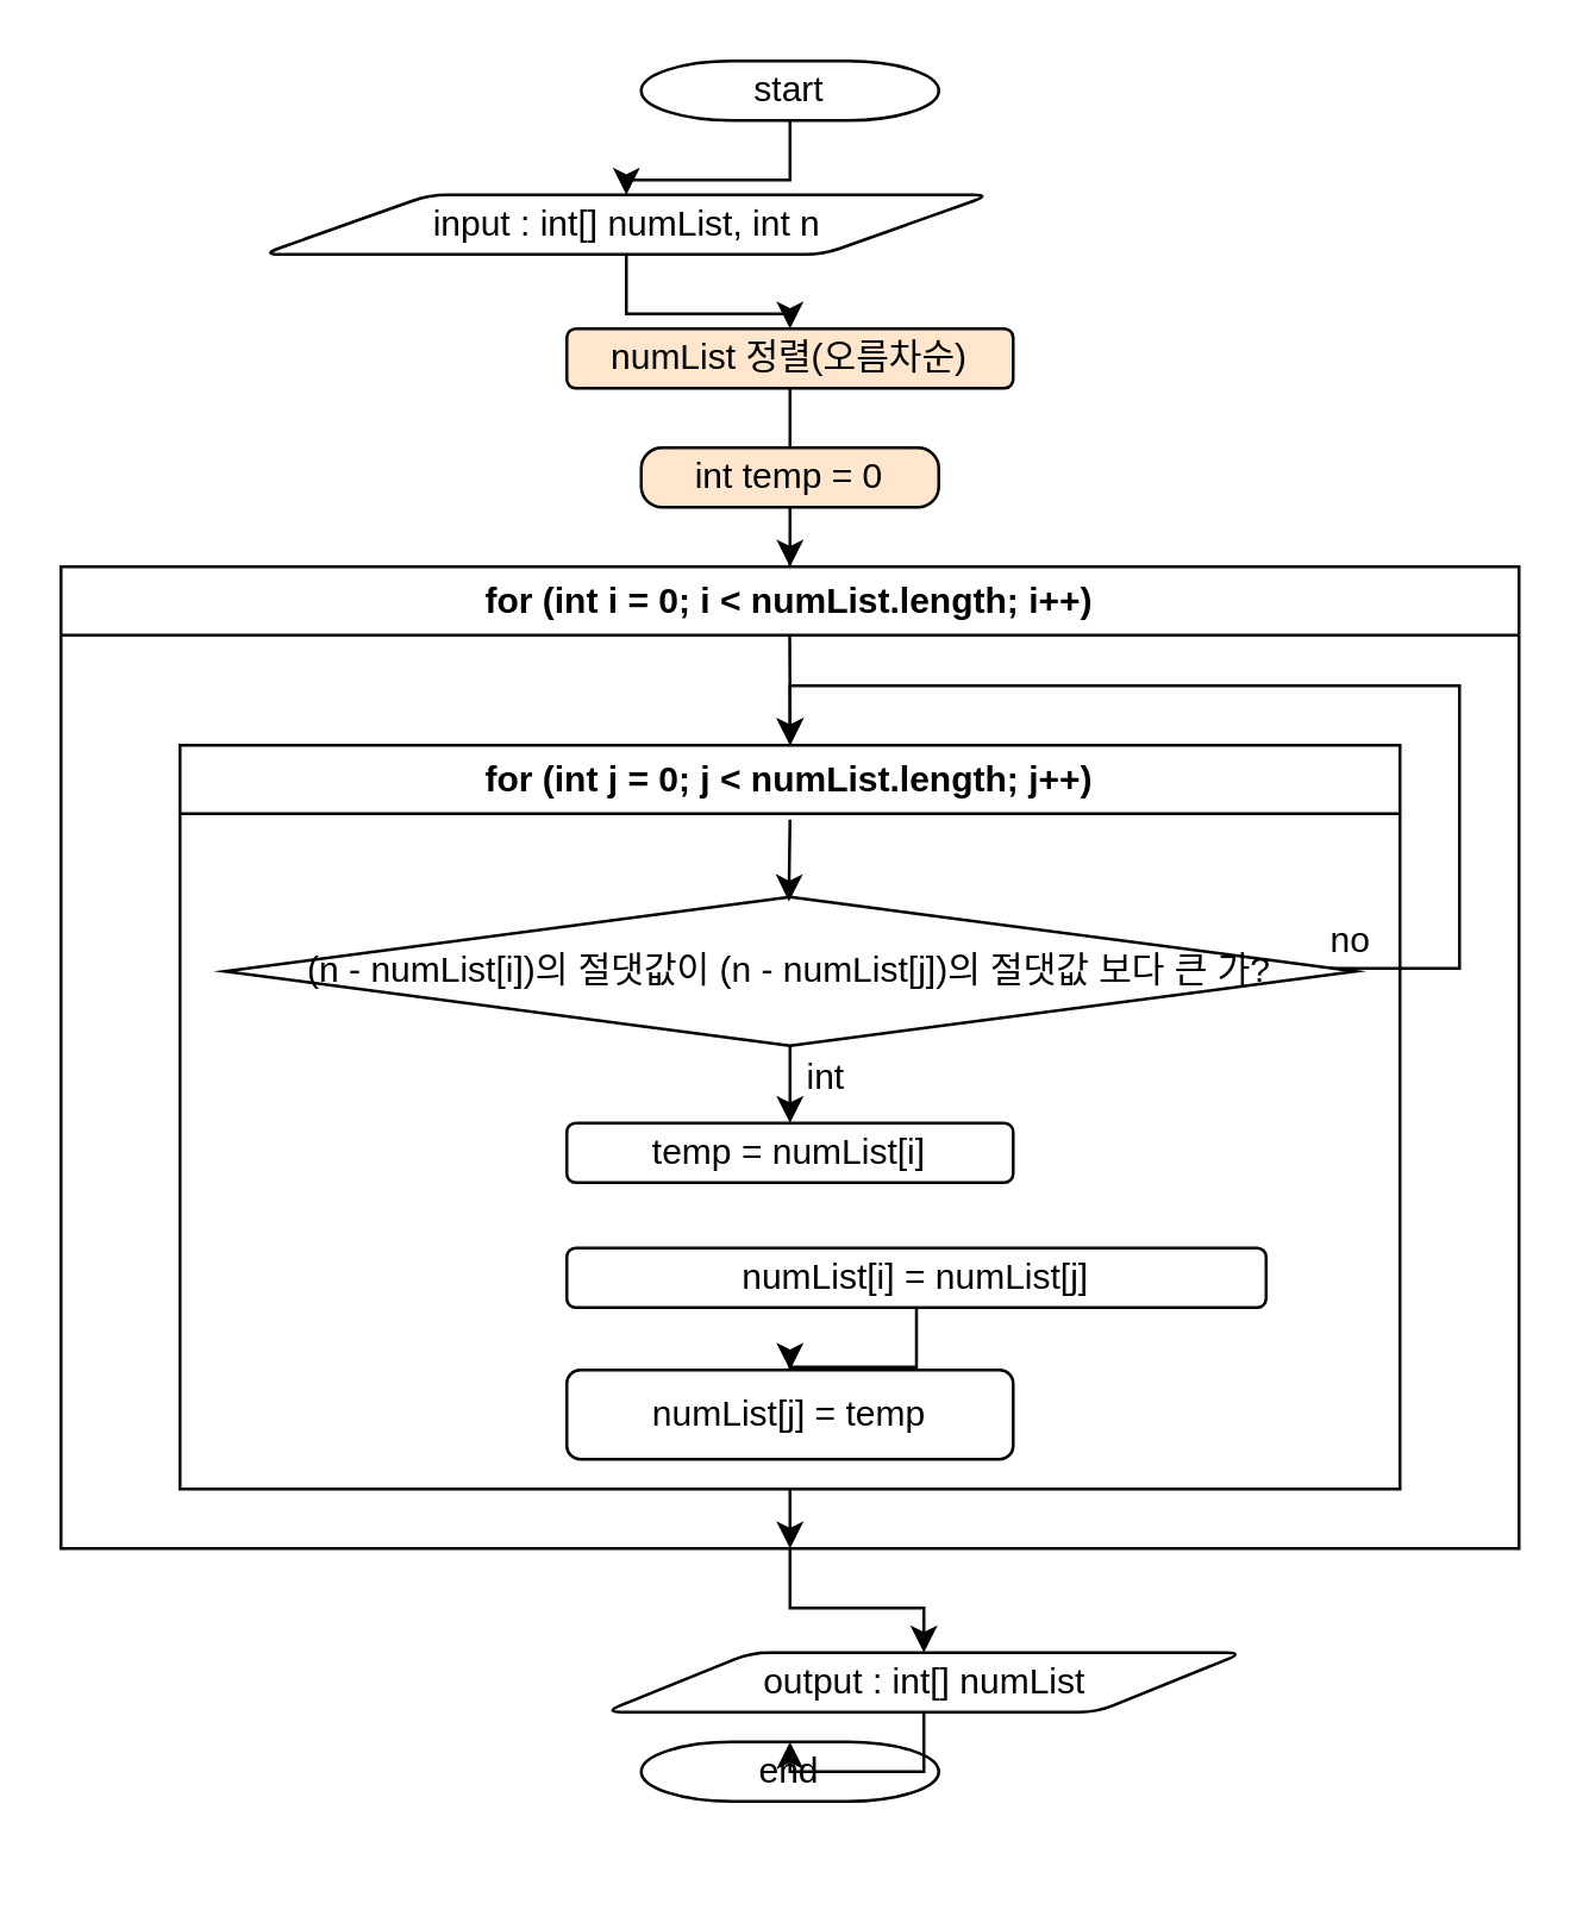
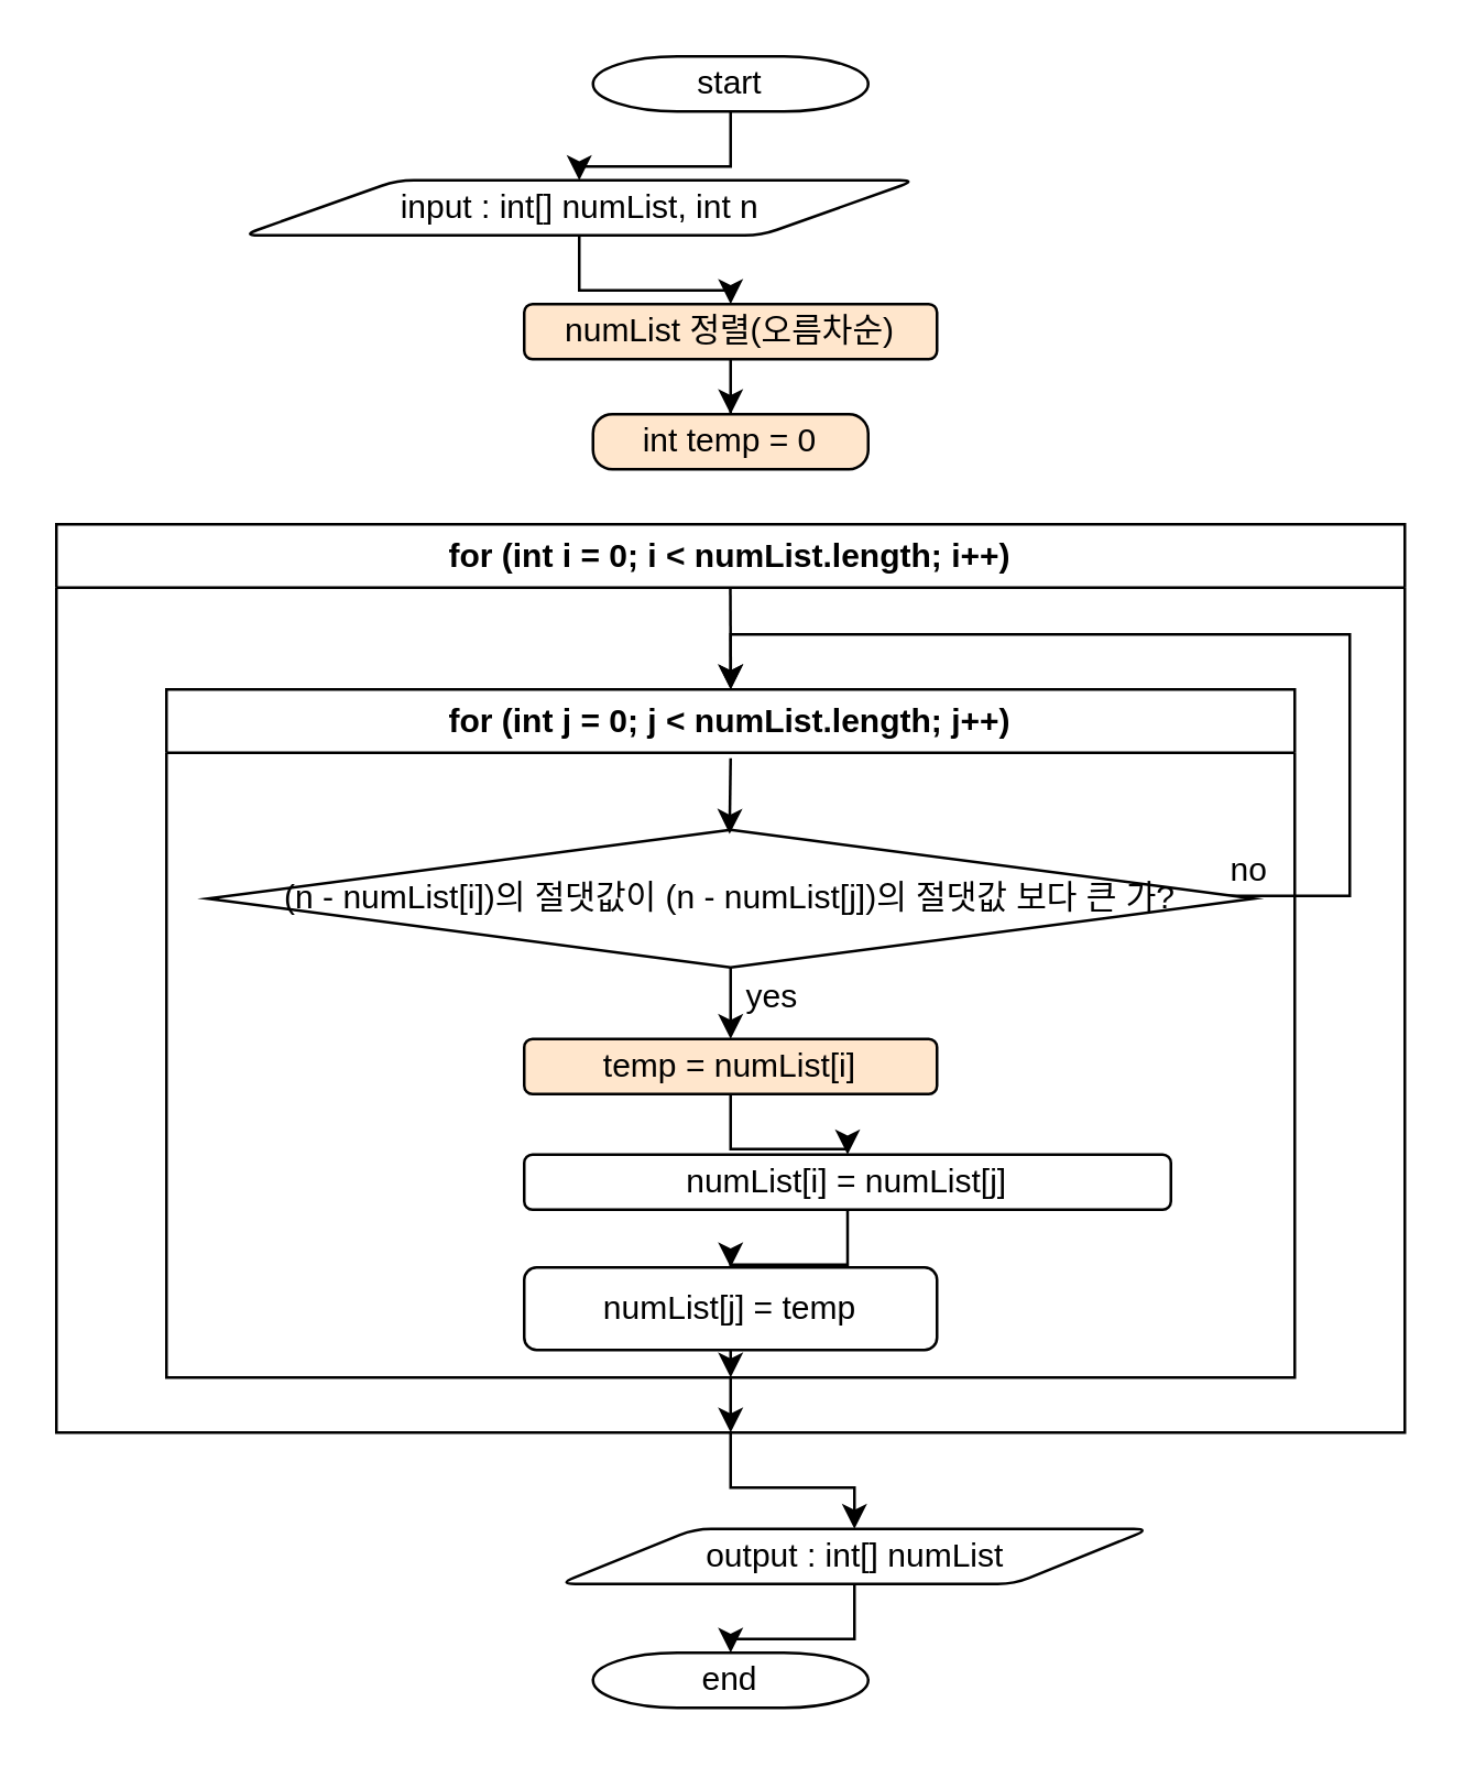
  <mxCell id="0" />
  <mxCell id="1" parent="0" />
  <mxCell id="2" style="edgeStyle=orthogonalEdgeStyle;rounded=0;orthogonalLoop=1;jettySize=auto;html=1;entryX=0.5;entryY=0;entryDx=0;entryDy=0;" edge="1" parent="1" source="3" target="6"><mxGeometry relative="1" as="geometry" /></mxCell>
  <mxCell id="3" value="start" style="strokeWidth=1;html=1;shape=mxgraph.flowchart.terminator;whiteSpace=wrap;" vertex="1" parent="1"><mxGeometry x="215" y="20" width="100" height="20" as="geometry" /></mxCell>
- <mxCell id="4" value="end" style="strokeWidth=1;html=1;shape=mxgraph.flowchart.terminator;whiteSpace=wrap;" vertex="1" parent="1"><mxGeometry x="215" y="585" width="100" height="20" as="geometry" /></mxCell>
+ <mxCell id="4" value="end" style="strokeWidth=1;html=1;shape=mxgraph.flowchart.terminator;whiteSpace=wrap;" vertex="1" parent="1"><mxGeometry x="215" y="600" width="100" height="20" as="geometry" /></mxCell>
  <mxCell id="5" style="edgeStyle=orthogonalEdgeStyle;rounded=0;orthogonalLoop=1;jettySize=auto;html=1;entryX=0.5;entryY=0;entryDx=0;entryDy=0;" edge="1" parent="1" source="6" target="26"><mxGeometry relative="1" as="geometry" /></mxCell>
  <mxCell id="6" value="input : int[] numList, int n" style="shape=parallelogram;html=1;strokeWidth=1;perimeter=parallelogramPerimeter;whiteSpace=wrap;rounded=1;arcSize=12;size=0.23;" vertex="1" parent="1"><mxGeometry x="87.5" y="65" width="245" height="20" as="geometry" /></mxCell>
- <mxCell id="7" style="edgeStyle=orthogonalEdgeStyle;rounded=0;orthogonalLoop=1;jettySize=auto;html=1;entryX=0.5;entryY=0;entryDx=0;entryDy=0;" edge="1" parent="1" source="8" target="9"><mxGeometry relative="1" as="geometry" /></mxCell>
  <mxCell id="8" value="int temp = 0" style="rounded=1;whiteSpace=wrap;html=1;absoluteArcSize=1;arcSize=14;strokeWidth=1;fillColor=#ffe6cc;" vertex="1" parent="1"><mxGeometry x="215" y="150" width="100" height="20" as="geometry" /></mxCell>
  <mxCell id="9" value="for (int i = 0; i &amp;lt; numList.length; i++)" style="swimlane;whiteSpace=wrap;html=1;" vertex="1" parent="1"><mxGeometry x="20" y="190" width="490" height="330" as="geometry" /></mxCell>
  <mxCell id="10" style="edgeStyle=orthogonalEdgeStyle;rounded=0;orthogonalLoop=1;jettySize=auto;html=1;entryX=0.5;entryY=1;entryDx=0;entryDy=0;exitX=0.5;exitY=1;exitDx=0;exitDy=0;" edge="1" parent="9" source="11" target="9"><mxGeometry relative="1" as="geometry"><Array as="points"><mxPoint x="245" y="320" /><mxPoint x="245" y="320" /></Array></mxGeometry></mxCell>
  <mxCell id="11" value="for (int j = 0; j &amp;lt; numList.length; j++)" style="swimlane;whiteSpace=wrap;html=1;" vertex="1" parent="9"><mxGeometry x="40" y="60" width="410" height="250" as="geometry" /></mxCell>
  <mxCell id="12" style="edgeStyle=orthogonalEdgeStyle;rounded=0;orthogonalLoop=1;jettySize=auto;html=1;entryX=0.5;entryY=0;entryDx=0;entryDy=0;exitX=0.971;exitY=0.5;exitDx=0;exitDy=0;exitPerimeter=0;" edge="1" parent="11" source="14" target="11"><mxGeometry relative="1" as="geometry"><Array as="points"><mxPoint x="336" y="76" /><mxPoint x="430" y="75" /><mxPoint x="430" y="-20" /><mxPoint x="205" y="-20" /></Array></mxGeometry></mxCell>
  <mxCell id="13" style="edgeStyle=orthogonalEdgeStyle;rounded=0;orthogonalLoop=1;jettySize=auto;html=1;entryX=0.5;entryY=0;entryDx=0;entryDy=0;" edge="1" parent="11" source="14" target="17"><mxGeometry relative="1" as="geometry" /></mxCell>
  <mxCell id="14" value="(n - numList[i])의 절댓값이 (n - numList[j])의 절댓값 보다 큰 가?" style="rhombus;whiteSpace=wrap;html=1;" vertex="1" parent="11"><mxGeometry x="15" y="51" width="380" height="50" as="geometry" /></mxCell>
  <mxCell id="15" value="no" style="text;html=1;align=left;verticalAlign=middle;whiteSpace=wrap;rounded=0;" vertex="1" parent="11"><mxGeometry x="385" y="51" width="40" height="30" as="geometry" /></mxCell>
- <mxCell id="17" value="temp = numList[i]" style="rounded=1;whiteSpace=wrap;html=1;" vertex="1" parent="11"><mxGeometry x="130" y="127" width="150" height="20" as="geometry" /></mxCell>
+ <mxCell id="16" style="edgeStyle=orthogonalEdgeStyle;rounded=0;orthogonalLoop=1;jettySize=auto;html=1;" edge="1" parent="11" source="17" target="19"><mxGeometry relative="1" as="geometry" /></mxCell>
+ <mxCell id="17" value="temp = numList[i]" style="rounded=1;whiteSpace=wrap;html=1;fillColor=#ffe6cc;" vertex="1" parent="11"><mxGeometry x="130" y="127" width="150" height="20" as="geometry" /></mxCell>
  <mxCell id="18" style="edgeStyle=orthogonalEdgeStyle;rounded=0;orthogonalLoop=1;jettySize=auto;html=1;entryX=0.5;entryY=0;entryDx=0;entryDy=0;" edge="1" parent="11" source="19" target="21"><mxGeometry relative="1" as="geometry" /></mxCell>
  <mxCell id="19" value="numList[i] = numList[j]" style="rounded=1;whiteSpace=wrap;html=1;" vertex="1" parent="11"><mxGeometry x="130" y="169" width="235" height="20" as="geometry" /></mxCell>
+ <mxCell id="20" style="edgeStyle=orthogonalEdgeStyle;rounded=0;orthogonalLoop=1;jettySize=auto;html=1;entryX=0.5;entryY=1;entryDx=0;entryDy=0;exitX=0.5;exitY=1;exitDx=0;exitDy=0;" edge="1" parent="11" source="21" target="11"><mxGeometry relative="1" as="geometry"><mxPoint x="190" y="300" as="targetPoint" /><Array as="points"><mxPoint x="205" y="240" /><mxPoint x="205" y="240" /></Array></mxGeometry></mxCell>
  <mxCell id="21" value="numList[j] = temp" style="rounded=1;whiteSpace=wrap;html=1;" vertex="1" parent="11"><mxGeometry x="130" y="210" width="150" height="30" as="geometry" /></mxCell>
- <mxCell id="22" value="int" style="text;html=1;align=left;verticalAlign=middle;whiteSpace=wrap;rounded=0;" vertex="1" parent="11"><mxGeometry x="209" y="97" width="40" height="30" as="geometry" /></mxCell>
+ <mxCell id="22" value="yes" style="text;html=1;align=left;verticalAlign=middle;whiteSpace=wrap;rounded=0;" vertex="1" parent="11"><mxGeometry x="209" y="97" width="40" height="30" as="geometry" /></mxCell>
  <mxCell id="23" style="edgeStyle=orthogonalEdgeStyle;rounded=0;orthogonalLoop=1;jettySize=auto;html=1;entryX=0.499;entryY=0.03;entryDx=0;entryDy=0;entryPerimeter=0;" edge="1" parent="11" target="14"><mxGeometry relative="1" as="geometry"><mxPoint x="205" y="25" as="sourcePoint" /><mxPoint x="189.83" y="51" as="targetPoint" /></mxGeometry></mxCell>
  <mxCell id="24" style="edgeStyle=orthogonalEdgeStyle;rounded=0;orthogonalLoop=1;jettySize=auto;html=1;entryX=0.499;entryY=0.03;entryDx=0;entryDy=0;entryPerimeter=0;" edge="1" parent="9"><mxGeometry relative="1" as="geometry"><mxPoint x="244.9" y="23" as="sourcePoint" /><mxPoint x="245.07" y="60" as="targetPoint" /></mxGeometry></mxCell>
- <mxCell id="25" style="edgeStyle=orthogonalEdgeStyle;rounded=0;orthogonalLoop=1;jettySize=auto;html=1;entryX=0.5;entryY=0;entryDx=0;entryDy=0;endArrow=none;" edge="1" parent="1" source="26" target="8"><mxGeometry relative="1" as="geometry" /></mxCell>
+ <mxCell id="25" style="edgeStyle=orthogonalEdgeStyle;rounded=0;orthogonalLoop=1;jettySize=auto;html=1;entryX=0.5;entryY=0;entryDx=0;entryDy=0;" edge="1" parent="1" source="26" target="8"><mxGeometry relative="1" as="geometry" /></mxCell>
  <mxCell id="26" value="numList 정렬(오름차순)" style="rounded=1;whiteSpace=wrap;html=1;fillColor=#ffe6cc;" vertex="1" parent="1"><mxGeometry x="190" y="110" width="150" height="20" as="geometry" /></mxCell>
  <mxCell id="27" value="output : int[] numList" style="shape=parallelogram;html=1;strokeWidth=1;perimeter=parallelogramPerimeter;whiteSpace=wrap;rounded=1;arcSize=12;size=0.23;" vertex="1" parent="1"><mxGeometry x="202.5" y="555" width="215" height="20" as="geometry" /></mxCell>
  <mxCell id="28" style="edgeStyle=orthogonalEdgeStyle;rounded=0;orthogonalLoop=1;jettySize=auto;html=1;entryX=0.5;entryY=0;entryDx=0;entryDy=0;" edge="1" parent="1" source="9" target="27"><mxGeometry relative="1" as="geometry"><mxPoint x="265" y="550" as="targetPoint" /></mxGeometry></mxCell>
  <mxCell id="29" style="edgeStyle=orthogonalEdgeStyle;rounded=0;orthogonalLoop=1;jettySize=auto;html=1;entryX=0.5;entryY=0;entryDx=0;entryDy=0;entryPerimeter=0;" edge="1" parent="1" source="27" target="4"><mxGeometry relative="1" as="geometry" /></mxCell>
